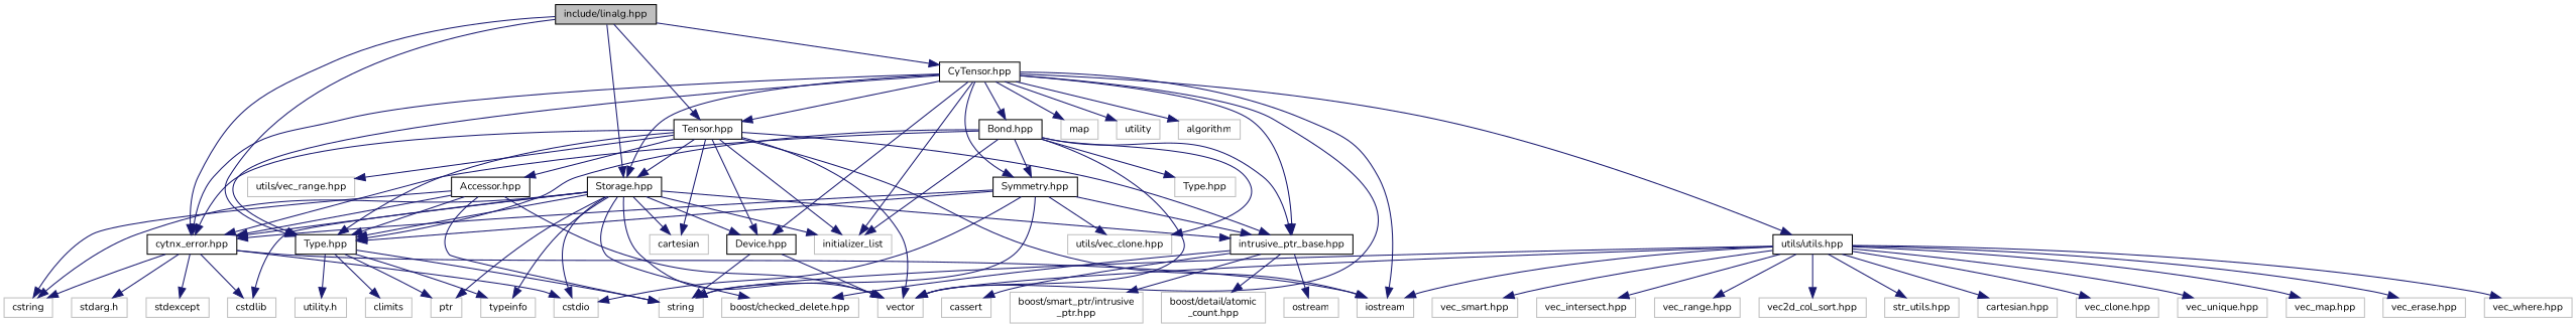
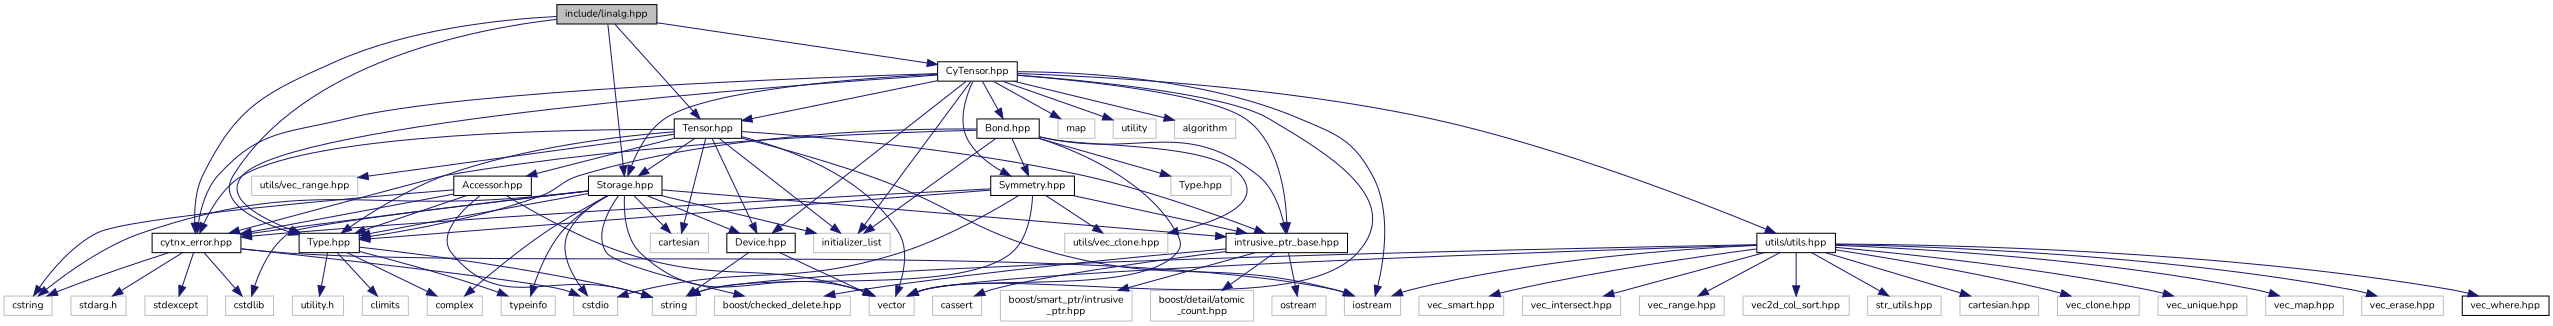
  digraph {
    fontname=Nunito
    node [color=grey75 fillcolor=white fontname=Nunito fontsize=10 shape=record style=filled]
    edge [color=midnightblue fontname=Nunito fontsize=10 labelfontname=Helvetica labelfontsize=10 style=solid]
    n1 [color=black fillcolor=grey75 fontcolor=black height=0.2 label="include/linalg.hpp" width=0.4]
    n2 [color=black height=0.2 label="Type.hpp" width=0.4]
    n3 [color=black height=0.2 label="cytnx_error.hpp" width=0.4]
    n4 [color=black height=0.2 label="Tensor.hpp" width=0.4]
    n5 [color=black height=0.2 label="Storage.hpp" width=0.4]
    n6 [color=black height=0.2 label="CyTensor.hpp" width=0.4]
    n7 [height=0.2 label=string width=0.4]
-   n8 [height=0.2 label=ptr width=0.4]
+   n8 [height=0.2 label=complex width=0.4]
    n9 [height=0.2 label="utility.h" width=0.4]
    n10 [height=0.2 label=climits width=0.4]
    n11 [height=0.2 label=typeinfo width=0.4]
    n12 [height=0.2 label=cstdio width=0.4]
    n13 [height=0.2 label=cstdlib width=0.4]
    n14 [height=0.2 label=cstring width=0.4]
    n15 [height=0.2 label="stdarg.h" width=0.4]
    n16 [height=0.2 label=iostream width=0.4]
    n17 [height=0.2 label=stdexcept width=0.4]
    n18 [height=0.2 label=cartesian width=0.4]
    n19 [height=0.2 label=initializer_list width=0.4]
    n20 [height=0.2 label=vector width=0.4]
    n21 [color=black height=0.2 label="Device.hpp" width=0.4]
    n22 [color=black height=0.2 label="intrusive_ptr_base.hpp" width=0.4]
    n23 [height=0.2 label="utils/vec_range.hpp" width=0.4]
    n24 [color=black height=0.2 label="Accessor.hpp" width=0.4]
    n25 [height=0.2 label="boost/checked_delete.hpp" width=0.4]
    n26 [color=black height=0.2 label="utils/utils.hpp" width=0.4]
    n27 [height=0.2 label=map width=0.4]
    n28 [height=0.2 label=utility width=0.4]
    n29 [height=0.2 label=algorithm width=0.4]
    n30 [color=black height=0.2 label="Symmetry.hpp" width=0.4]
    n31 [color=black height=0.2 label="Bond.hpp" width=0.4]
    n32 [height=0.2 label=ostream width=0.4]
    n33 [height=0.2 label=cassert width=0.4]
    n34 [height=0.2 label="boost/smart_ptr/intrusive\l_ptr.hpp" width=0.4]
    n35 [height=0.2 label="boost/detail/atomic\l_count.hpp" width=0.4]
    n36 [height=0.2 label="cartesian.hpp" width=0.4]
    n37 [height=0.2 label="vec_clone.hpp" width=0.4]
    n38 [height=0.2 label="vec_unique.hpp" width=0.4]
    n39 [height=0.2 label="vec_map.hpp" width=0.4]
    n40 [height=0.2 label="vec_erase.hpp" width=0.4]
-   n41 [height=0.2 label="vec_where.hpp" width=0.4]
+   n41 [color=black height=0.2 label="vec_where.hpp" width=0.4]
    n42 [height=0.2 label="vec_smart.hpp" width=0.4]
    n43 [height=0.2 label="vec_intersect.hpp" width=0.4]
    n44 [height=0.2 label="vec_range.hpp" width=0.4]
    n45 [height=0.2 label="vec2d_col_sort.hpp" width=0.4]
    n46 [height=0.2 label="str_utils.hpp" width=0.4]
    n47 [height=0.2 label="utils/vec_clone.hpp" width=0.4]
    n48 [height=0.2 label="Type.hpp" width=0.4]
    n1 -> n2
    n1 -> n3
    n1 -> n4
    n1 -> n5
    n1 -> n6
    n2 -> n7
    n2 -> n8
    n2 -> n9
    n2 -> n10
    n2 -> n11
    n3 -> n12
    n3 -> n13
    n3 -> n14
    n3 -> n15
    n3 -> n16
    n3 -> n17
    n4 -> n2
    n4 -> n3
    n4 -> n5
    n4 -> n16
    n4 -> n18
    n4 -> n19
    n4 -> n20
    n4 -> n21
    n4 -> n22
    n4 -> n23
    n4 -> n24
    n5 -> n2
    n5 -> n3
    n5 -> n8
    n5 -> n11
    n5 -> n12
    n5 -> n13
    n5 -> n14
    n5 -> n18
    n5 -> n19
    n5 -> n20
    n5 -> n21
    n5 -> n22
    n5 -> n25
    n6 -> n2
    n6 -> n3
    n6 -> n4
    n6 -> n5
    n6 -> n16
    n6 -> n19
    n6 -> n20
    n6 -> n21
    n6 -> n22
    n6 -> n26
    n6 -> n27
    n6 -> n28
    n6 -> n29
    n6 -> n30
    n6 -> n31
    n21 -> n7
    n21 -> n20
    n22 -> n25
    n22 -> n32
    n22 -> n33
    n22 -> n34
    n22 -> n35
    n24 -> n2
    n24 -> n3
    n24 -> n7
    n24 -> n14
    n24 -> n20
    n26 -> n7
    n26 -> n16
    n26 -> n20
    n26 -> n36
    n26 -> n37
    n26 -> n38
    n26 -> n39
    n26 -> n40
    n26 -> n41
    n26 -> n42
    n26 -> n43
    n26 -> n44
    n26 -> n45
    n26 -> n46
    n30 -> n2
    n30 -> n3
    n30 -> n7
    n30 -> n12
    n30 -> n22
    n30 -> n47
    n31 -> n2
    n31 -> n3
    n31 -> n19
    n31 -> n20
    n31 -> n22
    n31 -> n30
    n31 -> n47
    n31 -> n48
  }
